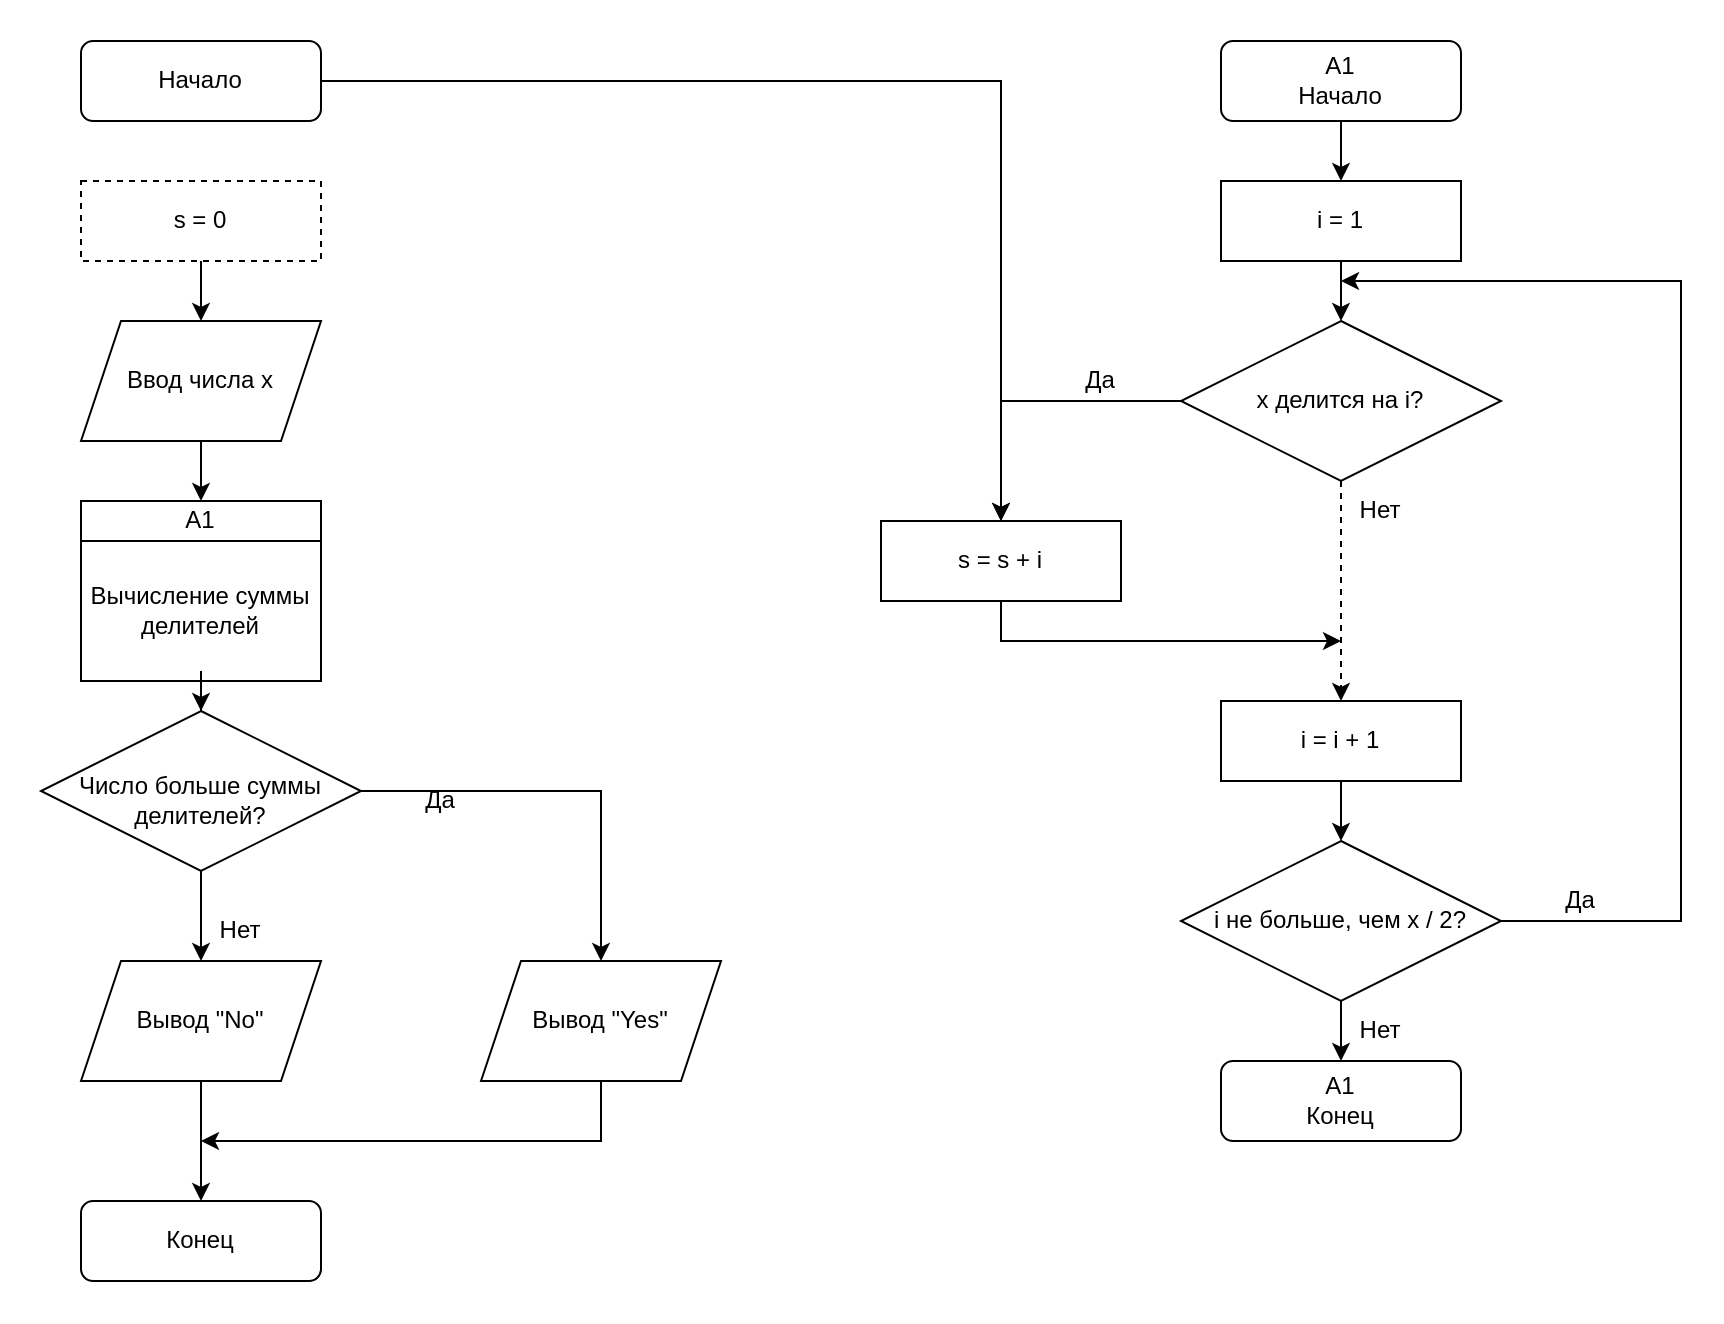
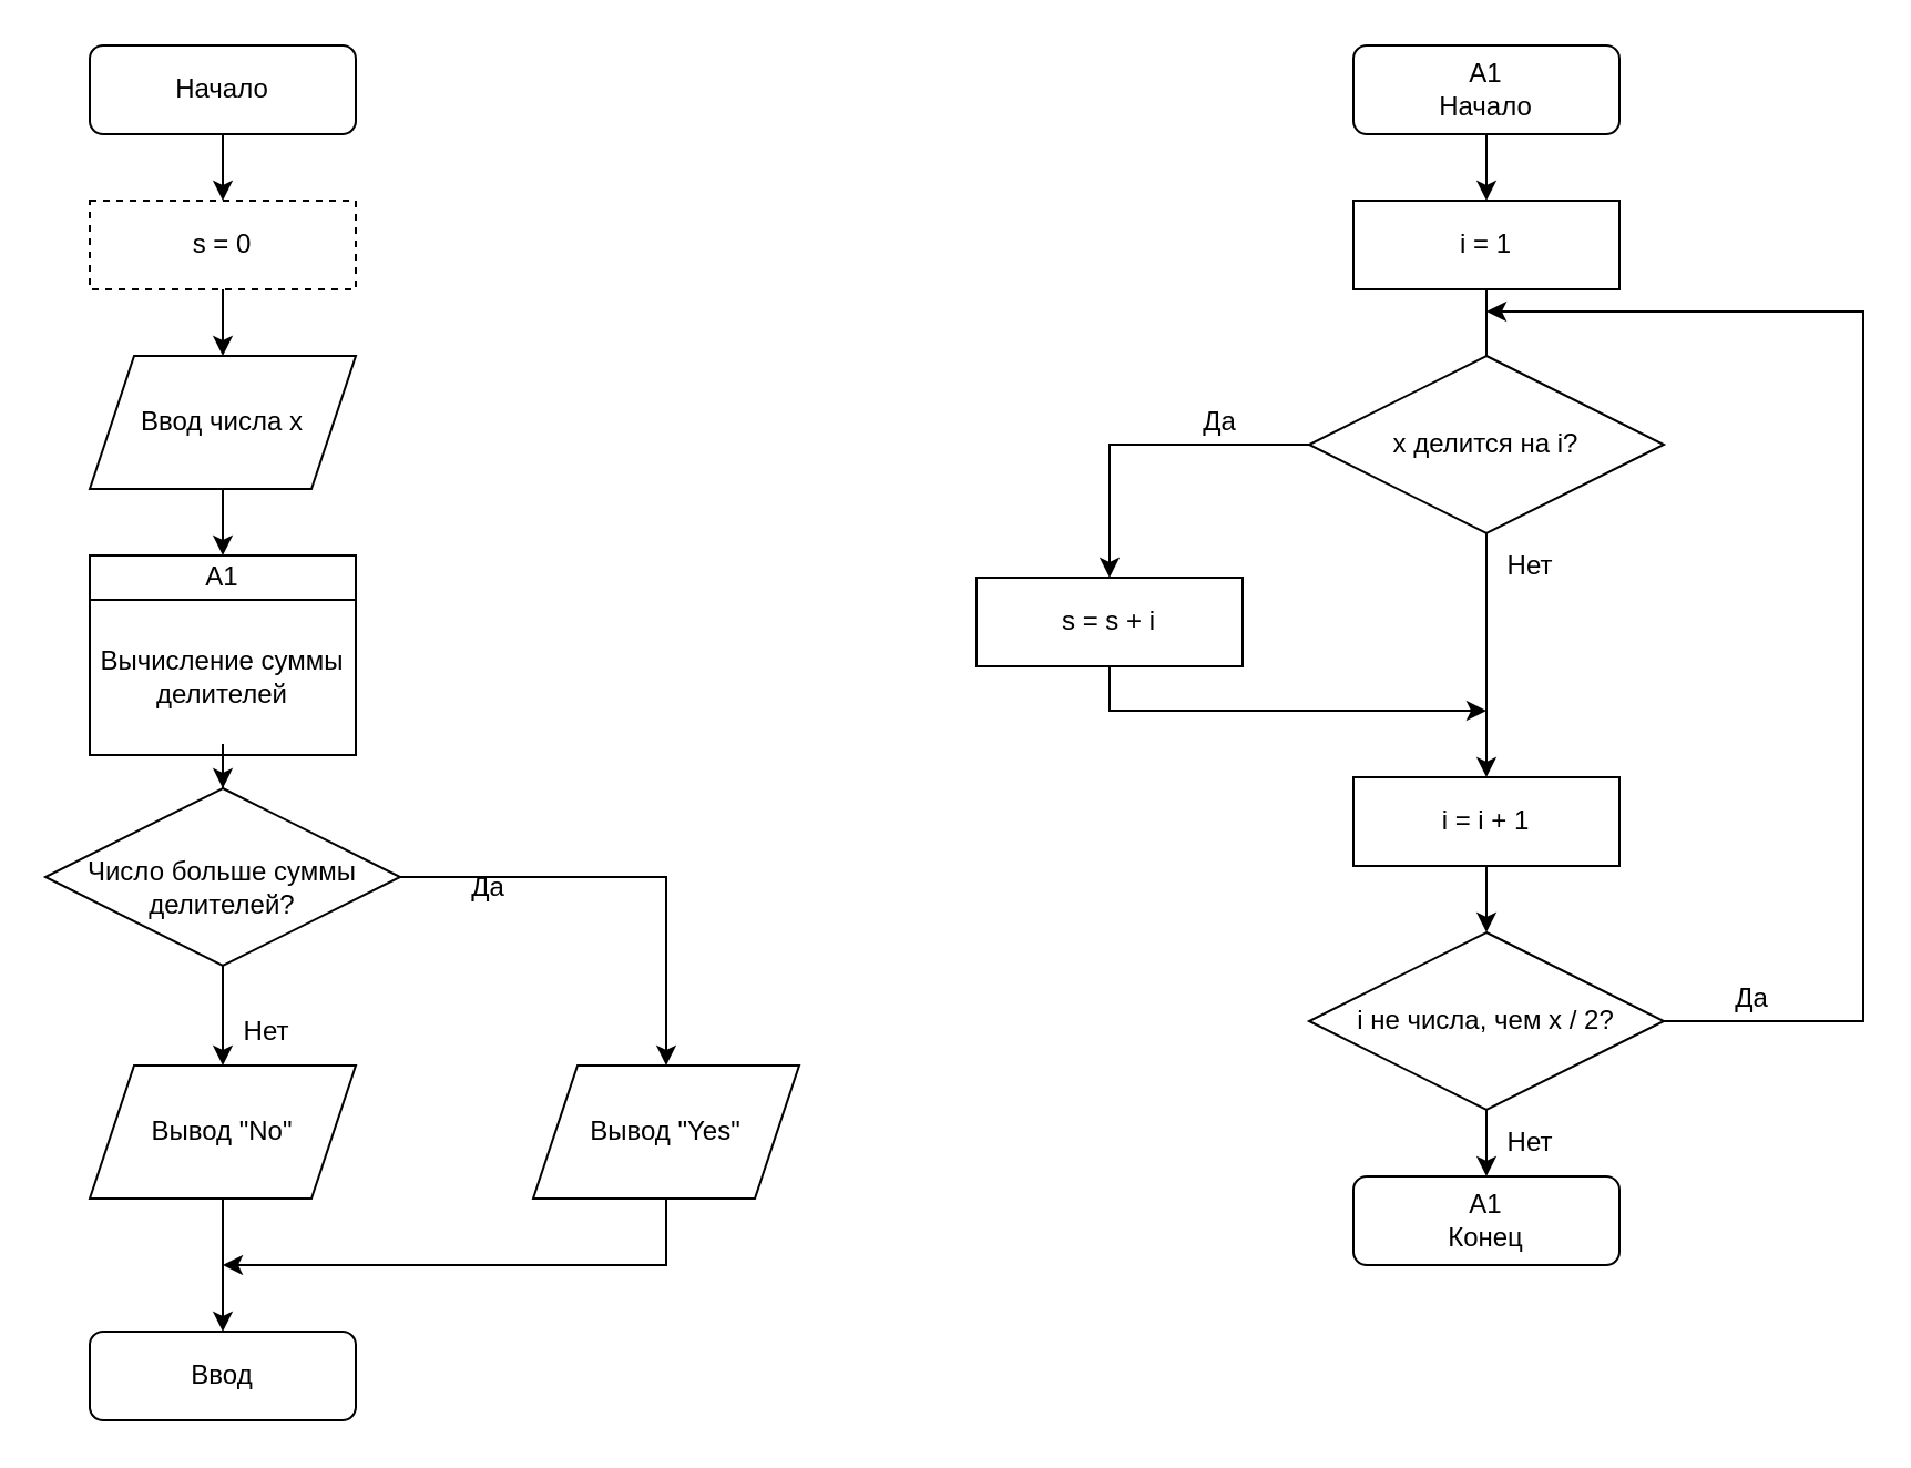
  <mxCell id="0" />
  <mxCell id="1" parent="0" />
- <mxCell id="2" value="" style="edgeStyle=orthogonalEdgeStyle;rounded=0;orthogonalLoop=1;jettySize=auto;html=1;" edge="1" parent="1" source="3" target="28"><mxGeometry relative="1" as="geometry" /></mxCell>
+ <mxCell id="2" value="" style="edgeStyle=orthogonalEdgeStyle;rounded=0;orthogonalLoop=1;jettySize=auto;html=1;" edge="1" parent="1" source="3" target="8"><mxGeometry relative="1" as="geometry" /></mxCell>
  <mxCell id="3" value="Начало" style="rounded=1;whiteSpace=wrap;html=1;fontSize=12;glass=0;strokeWidth=1;shadow=0;" parent="1" vertex="1"><mxGeometry x="40" y="20" width="120" height="40" as="geometry" /></mxCell>
- <mxCell id="4" value="Конец" style="rounded=1;whiteSpace=wrap;html=1;fontSize=12;glass=0;strokeWidth=1;shadow=0;" parent="1" vertex="1"><mxGeometry x="40" y="600" width="120" height="40" as="geometry" /></mxCell>
+ <mxCell id="4" value="Ввод" style="rounded=1;whiteSpace=wrap;html=1;fontSize=12;glass=0;strokeWidth=1;shadow=0;" parent="1" vertex="1"><mxGeometry x="40" y="600" width="120" height="40" as="geometry" /></mxCell>
  <mxCell id="5" value="" style="edgeStyle=orthogonalEdgeStyle;rounded=0;orthogonalLoop=1;jettySize=auto;html=1;entryX=0.5;entryY=0;entryDx=0;entryDy=0;" edge="1" parent="1" source="6" target="10"><mxGeometry relative="1" as="geometry" /></mxCell>
  <mxCell id="6" value="Ввод числа x" style="shape=parallelogram;perimeter=parallelogramPerimeter;whiteSpace=wrap;html=1;fixedSize=1;" vertex="1" parent="1"><mxGeometry x="40" y="160" width="120" height="60" as="geometry" /></mxCell>
  <mxCell id="7" value="" style="edgeStyle=orthogonalEdgeStyle;rounded=0;orthogonalLoop=1;jettySize=auto;html=1;" edge="1" parent="1" source="8" target="6"><mxGeometry relative="1" as="geometry" /></mxCell>
  <mxCell id="8" value="s = 0" style="rounded=0;whiteSpace=wrap;html=1;dashed=1;" vertex="1" parent="1"><mxGeometry x="40" y="90" width="120" height="40" as="geometry" /></mxCell>
  <mxCell id="9" value="" style="edgeStyle=orthogonalEdgeStyle;rounded=0;orthogonalLoop=1;jettySize=auto;html=1;" edge="1" parent="1" source="10" target="14"><mxGeometry relative="1" as="geometry" /></mxCell>
  <mxCell id="10" value="A1" style="swimlane;fontStyle=0;childLayout=stackLayout;horizontal=1;startSize=20;horizontalStack=0;resizeParent=1;resizeParentMax=0;resizeLast=0;collapsible=1;marginBottom=0;whiteSpace=wrap;html=1;" vertex="1" parent="1"><mxGeometry x="40" y="250" width="120" height="90" as="geometry" /></mxCell>
  <mxCell id="11" value="Вычисление суммы делителей" style="text;strokeColor=none;fillColor=none;align=center;verticalAlign=middle;spacingLeft=4;spacingRight=4;overflow=hidden;points=[[0,0.5],[1,0.5]];portConstraint=eastwest;rotatable=0;whiteSpace=wrap;html=1;" vertex="1" parent="10"><mxGeometry y="20" width="120" height="70" as="geometry" /></mxCell>
  <mxCell id="12" value="" style="edgeStyle=orthogonalEdgeStyle;rounded=0;orthogonalLoop=1;jettySize=auto;html=1;" edge="1" parent="1" source="14" target="18"><mxGeometry relative="1" as="geometry" /></mxCell>
  <mxCell id="13" style="edgeStyle=orthogonalEdgeStyle;rounded=0;orthogonalLoop=1;jettySize=auto;html=1;exitX=1;exitY=0.5;exitDx=0;exitDy=0;entryX=0.5;entryY=0;entryDx=0;entryDy=0;" edge="1" parent="1" source="14" target="16"><mxGeometry relative="1" as="geometry" /></mxCell>
  <mxCell id="14" value="&lt;font style=&quot;font-size: 12px;&quot;&gt;Число больше суммы делителей?&lt;/font&gt;" style="rhombus;whiteSpace=wrap;html=1;spacingLeft=15;spacingBottom=0;spacingRight=15;spacingTop=9;" vertex="1" parent="1"><mxGeometry x="20" y="355" width="160" height="80" as="geometry" /></mxCell>
  <mxCell id="15" style="edgeStyle=orthogonalEdgeStyle;rounded=0;orthogonalLoop=1;jettySize=auto;html=1;exitX=0.5;exitY=1;exitDx=0;exitDy=0;" edge="1" parent="1" source="16"><mxGeometry relative="1" as="geometry"><mxPoint x="100" y="570" as="targetPoint" /><Array as="points"><mxPoint x="300" y="570" /></Array></mxGeometry></mxCell>
  <mxCell id="16" value="Вывод &quot;Yes&quot;" style="shape=parallelogram;perimeter=parallelogramPerimeter;whiteSpace=wrap;html=1;fixedSize=1;" vertex="1" parent="1"><mxGeometry x="240" y="480" width="120" height="60" as="geometry" /></mxCell>
  <mxCell id="17" style="edgeStyle=orthogonalEdgeStyle;rounded=0;orthogonalLoop=1;jettySize=auto;html=1;exitX=0.5;exitY=1;exitDx=0;exitDy=0;entryX=0.5;entryY=0;entryDx=0;entryDy=0;" edge="1" parent="1" source="18" target="4"><mxGeometry relative="1" as="geometry" /></mxCell>
  <mxCell id="18" value="Вывод &quot;No&quot;" style="shape=parallelogram;perimeter=parallelogramPerimeter;whiteSpace=wrap;html=1;fixedSize=1;" vertex="1" parent="1"><mxGeometry x="40" y="480" width="120" height="60" as="geometry" /></mxCell>
  <mxCell id="19" value="Да" style="text;html=1;strokeColor=none;fillColor=none;align=center;verticalAlign=middle;whiteSpace=wrap;rounded=0;" vertex="1" parent="1"><mxGeometry x="190" y="385" width="60" height="30" as="geometry" /></mxCell>
  <mxCell id="20" style="edgeStyle=orthogonalEdgeStyle;rounded=0;orthogonalLoop=1;jettySize=auto;html=1;exitX=0.5;exitY=1;exitDx=0;exitDy=0;" edge="1" parent="1" source="21" target="23"><mxGeometry relative="1" as="geometry" /></mxCell>
  <mxCell id="21" value="A1&lt;br&gt;Начало" style="rounded=1;whiteSpace=wrap;html=1;" vertex="1" parent="1"><mxGeometry x="610" y="20" width="120" height="40" as="geometry" /></mxCell>
- <mxCell id="22" style="edgeStyle=orthogonalEdgeStyle;rounded=0;orthogonalLoop=1;jettySize=auto;html=1;exitX=0.5;exitY=1;exitDx=0;exitDy=0;entryX=0.5;entryY=0;entryDx=0;entryDy=0;" edge="1" parent="1" source="23" target="26"><mxGeometry relative="1" as="geometry" /></mxCell>
+ <mxCell id="22" style="edgeStyle=orthogonalEdgeStyle;rounded=0;orthogonalLoop=1;jettySize=auto;html=1;exitX=0.5;exitY=1;exitDx=0;exitDy=0;entryX=0.5;entryY=0;entryDx=0;entryDy=0;endArrow=none;" edge="1" parent="1" source="23" target="26"><mxGeometry relative="1" as="geometry" /></mxCell>
  <mxCell id="23" value="i = 1" style="rounded=0;whiteSpace=wrap;html=1;" vertex="1" parent="1"><mxGeometry x="610" y="90" width="120" height="40" as="geometry" /></mxCell>
  <mxCell id="24" style="edgeStyle=orthogonalEdgeStyle;rounded=0;orthogonalLoop=1;jettySize=auto;html=1;exitX=0;exitY=0.5;exitDx=0;exitDy=0;entryX=0.5;entryY=0;entryDx=0;entryDy=0;" edge="1" parent="1" source="26" target="28"><mxGeometry relative="1" as="geometry" /></mxCell>
- <mxCell id="25" style="edgeStyle=orthogonalEdgeStyle;rounded=0;orthogonalLoop=1;jettySize=auto;html=1;exitX=0.5;exitY=1;exitDx=0;exitDy=0;entryX=0.5;entryY=0;entryDx=0;entryDy=0;dashed=1;" edge="1" parent="1" source="26" target="35"><mxGeometry relative="1" as="geometry" /></mxCell>
+ <mxCell id="25" style="edgeStyle=orthogonalEdgeStyle;rounded=0;orthogonalLoop=1;jettySize=auto;html=1;exitX=0.5;exitY=1;exitDx=0;exitDy=0;entryX=0.5;entryY=0;entryDx=0;entryDy=0;" edge="1" parent="1" source="26" target="35"><mxGeometry relative="1" as="geometry" /></mxCell>
  <mxCell id="26" value="x делится на i?" style="rhombus;whiteSpace=wrap;html=1;" vertex="1" parent="1"><mxGeometry x="590" y="160" width="160" height="80" as="geometry" /></mxCell>
  <mxCell id="27" style="edgeStyle=orthogonalEdgeStyle;rounded=0;orthogonalLoop=1;jettySize=auto;html=1;exitX=0.5;exitY=1;exitDx=0;exitDy=0;" edge="1" parent="1" source="28"><mxGeometry relative="1" as="geometry"><mxPoint x="670" y="320" as="targetPoint" /><Array as="points"><mxPoint x="500" y="320" /><mxPoint x="670" y="320" /></Array></mxGeometry></mxCell>
  <mxCell id="28" value="s = s + i" style="rounded=0;whiteSpace=wrap;html=1;" vertex="1" parent="1"><mxGeometry x="440" y="260" width="120" height="40" as="geometry" /></mxCell>
  <mxCell id="29" style="edgeStyle=orthogonalEdgeStyle;rounded=0;orthogonalLoop=1;jettySize=auto;html=1;exitX=1;exitY=0.5;exitDx=0;exitDy=0;" edge="1" parent="1" source="31"><mxGeometry relative="1" as="geometry"><mxPoint x="670" y="140" as="targetPoint" /><Array as="points"><mxPoint x="840" y="460" /><mxPoint x="840" y="140" /></Array></mxGeometry></mxCell>
  <mxCell id="30" style="edgeStyle=orthogonalEdgeStyle;rounded=0;orthogonalLoop=1;jettySize=auto;html=1;exitX=0.5;exitY=1;exitDx=0;exitDy=0;entryX=0.5;entryY=0;entryDx=0;entryDy=0;" edge="1" parent="1" source="31" target="32"><mxGeometry relative="1" as="geometry" /></mxCell>
- <mxCell id="31" value="i не больше, чем x / 2?" style="rhombus;whiteSpace=wrap;html=1;" vertex="1" parent="1"><mxGeometry x="590" y="420" width="160" height="80" as="geometry" /></mxCell>
+ <mxCell id="31" value="i не числа, чем x / 2?" style="rhombus;whiteSpace=wrap;html=1;" vertex="1" parent="1"><mxGeometry x="590" y="420" width="160" height="80" as="geometry" /></mxCell>
  <mxCell id="32" value="A1&lt;br&gt;Конец" style="rounded=1;whiteSpace=wrap;html=1;" vertex="1" parent="1"><mxGeometry x="610" y="530" width="120" height="40" as="geometry" /></mxCell>
  <mxCell id="33" value="Нет" style="text;html=1;strokeColor=none;fillColor=none;align=center;verticalAlign=middle;whiteSpace=wrap;rounded=0;" vertex="1" parent="1"><mxGeometry x="90" y="450" width="60" height="30" as="geometry" /></mxCell>
  <mxCell id="34" value="" style="edgeStyle=orthogonalEdgeStyle;rounded=0;orthogonalLoop=1;jettySize=auto;html=1;" edge="1" parent="1" source="35" target="31"><mxGeometry relative="1" as="geometry" /></mxCell>
  <mxCell id="35" value="i = i + 1" style="rounded=0;whiteSpace=wrap;html=1;" vertex="1" parent="1"><mxGeometry x="610" y="350" width="120" height="40" as="geometry" /></mxCell>
  <mxCell id="36" style="edgeStyle=orthogonalEdgeStyle;rounded=0;orthogonalLoop=1;jettySize=auto;html=1;exitX=0.5;exitY=1;exitDx=0;exitDy=0;" edge="1" parent="1" source="28" target="28"><mxGeometry relative="1" as="geometry" /></mxCell>
  <mxCell id="37" value="Да" style="text;html=1;strokeColor=none;fillColor=none;align=center;verticalAlign=middle;whiteSpace=wrap;rounded=0;" vertex="1" parent="1"><mxGeometry x="760" y="435" width="60" height="30" as="geometry" /></mxCell>
  <mxCell id="38" value="Да" style="text;html=1;strokeColor=none;fillColor=none;align=center;verticalAlign=middle;whiteSpace=wrap;rounded=0;" vertex="1" parent="1"><mxGeometry x="520" y="175" width="60" height="30" as="geometry" /></mxCell>
  <mxCell id="39" value="Нет" style="text;html=1;strokeColor=none;fillColor=none;align=center;verticalAlign=middle;whiteSpace=wrap;rounded=0;" vertex="1" parent="1"><mxGeometry x="660" y="240" width="60" height="30" as="geometry" /></mxCell>
  <mxCell id="40" value="Нет" style="text;html=1;strokeColor=none;fillColor=none;align=center;verticalAlign=middle;whiteSpace=wrap;rounded=0;" vertex="1" parent="1"><mxGeometry x="660" y="500" width="60" height="30" as="geometry" /></mxCell>
